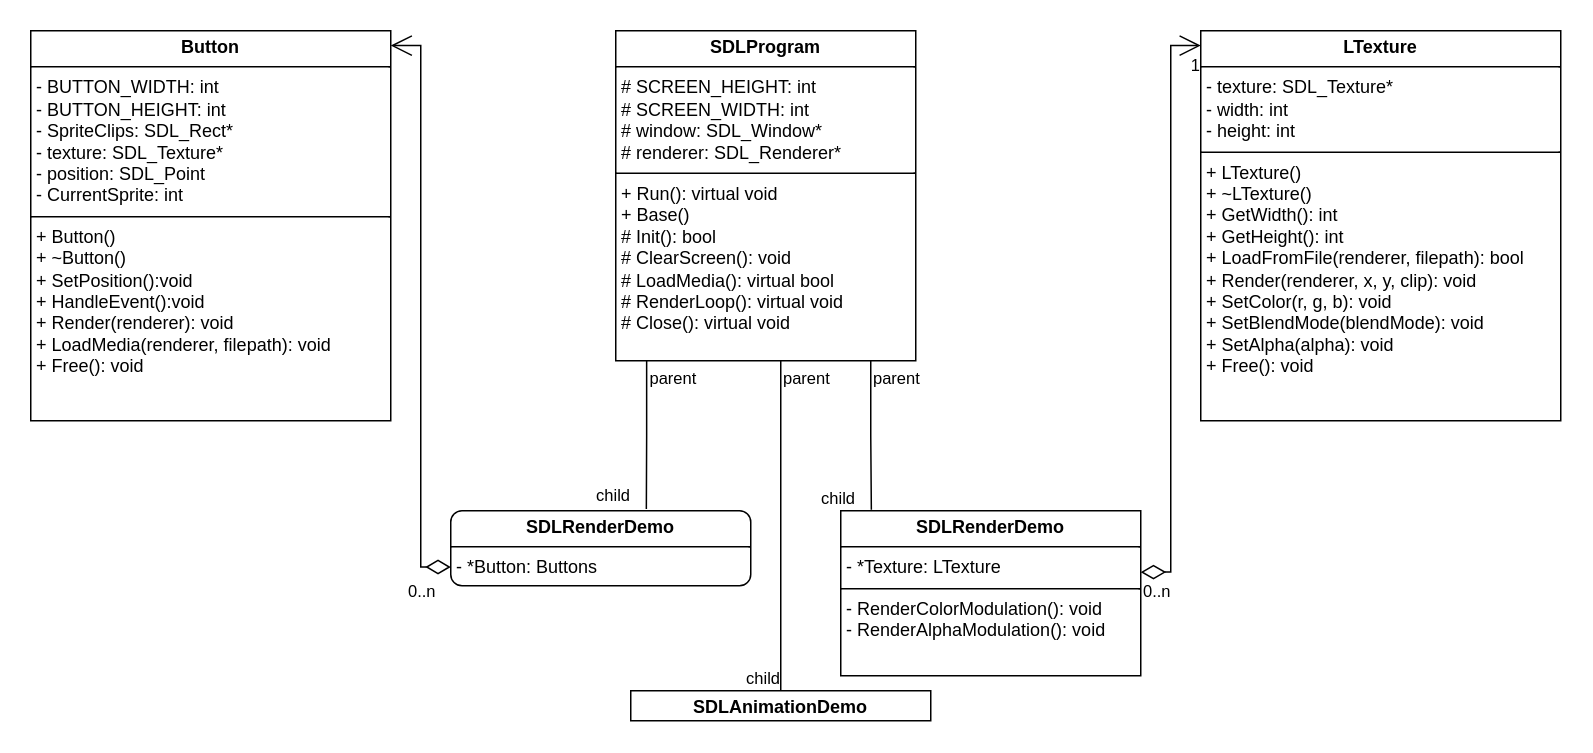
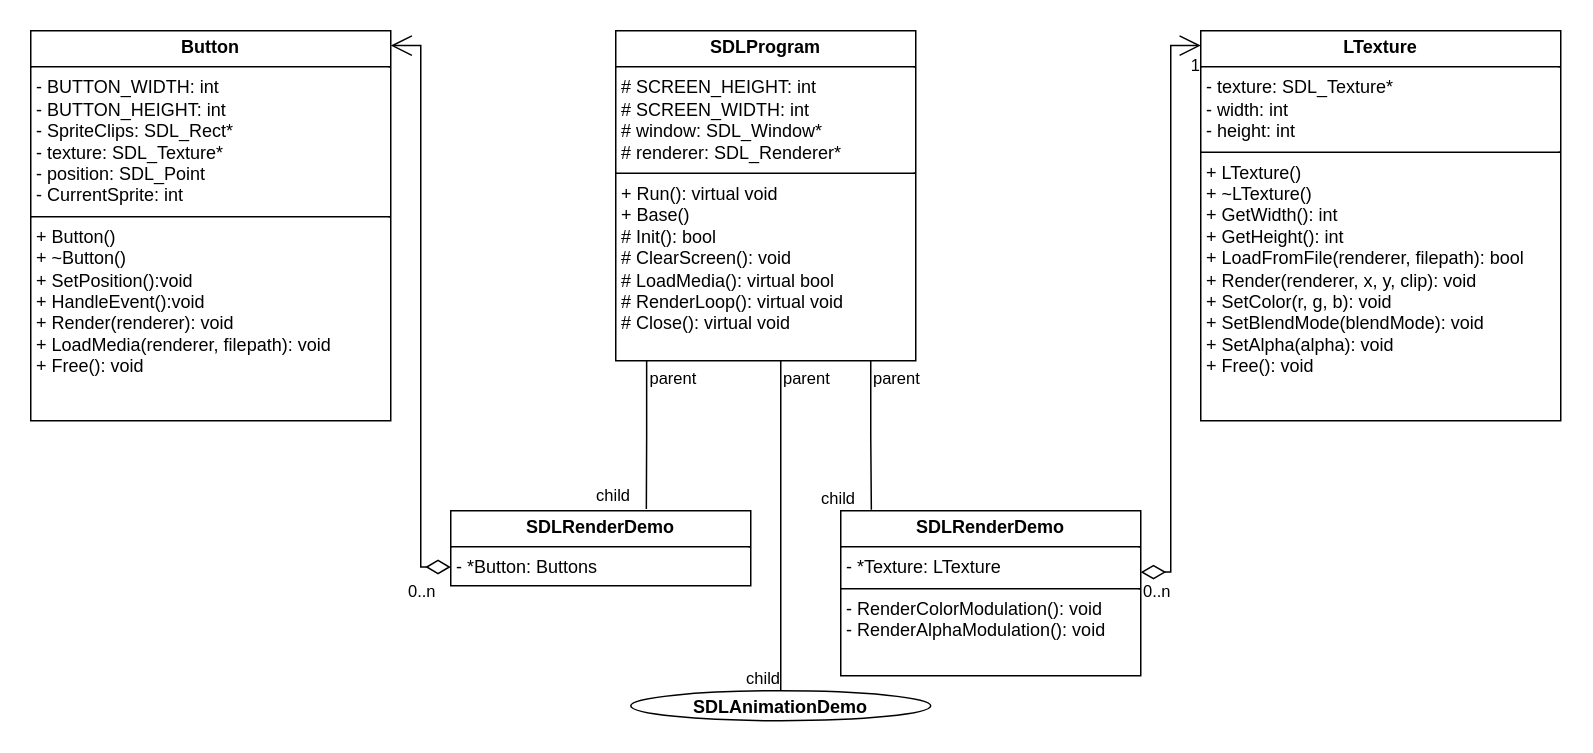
  <mxCell id="0" />
  <mxCell id="1" parent="0" />
  <mxCell id="2" value="&lt;p style=&quot;margin:0px;margin-top:4px;text-align:center;&quot;&gt;&lt;b&gt;SDLProgram&lt;/b&gt;&lt;br&gt;&lt;/p&gt;&lt;hr size=&quot;1&quot; style=&quot;border-style:solid;&quot;&gt;&lt;p style=&quot;margin:0px;margin-left:4px;&quot;&gt;# SCREEN_HEIGHT: int&lt;/p&gt;&lt;p style=&quot;margin:0px;margin-left:4px;&quot;&gt;# SCREEN_WIDTH: int&lt;/p&gt;&lt;p style=&quot;margin:0px;margin-left:4px;&quot;&gt;# window: SDL_Window*&lt;/p&gt;&lt;p style=&quot;margin:0px;margin-left:4px;&quot;&gt;# renderer: SDL_Renderer*&lt;/p&gt;&lt;hr size=&quot;1&quot; style=&quot;border-style:solid;&quot;&gt;&lt;p style=&quot;margin:0px;margin-left:4px;&quot;&gt;+ Run(): virtual void&lt;/p&gt;&lt;p style=&quot;margin:0px;margin-left:4px;&quot;&gt;+ Base()&lt;/p&gt;&lt;p style=&quot;margin:0px;margin-left:4px;&quot;&gt;# Init(): bool&lt;/p&gt;&lt;p style=&quot;margin:0px;margin-left:4px;&quot;&gt;# ClearScreen(): void&lt;/p&gt;&lt;p style=&quot;margin:0px;margin-left:4px;&quot;&gt;# LoadMedia(): virtual bool&lt;br&gt;&lt;/p&gt;&lt;p style=&quot;margin:0px;margin-left:4px;&quot;&gt;# RenderLoop(): virtual void&lt;/p&gt;&lt;p style=&quot;margin:0px;margin-left:4px;&quot;&gt;# Close(): virtual void&lt;br&gt;&lt;/p&gt;" style="verticalAlign=top;align=left;overflow=fill;html=1;whiteSpace=wrap;" parent="1" vertex="1"><mxGeometry x="410" y="20" width="200" height="220" as="geometry" /></mxCell>
  <mxCell id="3" value="&lt;p style=&quot;margin:0px;margin-top:4px;text-align:center;&quot;&gt;&lt;b&gt;SDLRenderDemo&lt;/b&gt;&lt;/p&gt;&lt;hr size=&quot;1&quot; style=&quot;border-style:solid;&quot;&gt;&lt;p style=&quot;margin:0px;margin-left:4px;&quot;&gt;- *Texture: LTexture&lt;br&gt;&lt;/p&gt;&lt;hr size=&quot;1&quot; style=&quot;border-style:solid;&quot;&gt;&lt;p style=&quot;margin:0px;margin-left:4px;&quot;&gt;- RenderColorModulation(): void&lt;/p&gt;&lt;p style=&quot;margin:0px;margin-left:4px;&quot;&gt;- RenderAlphaModulation(): void&lt;br&gt;&lt;/p&gt;" style="verticalAlign=top;align=left;overflow=fill;html=1;whiteSpace=wrap;" parent="1" vertex="1"><mxGeometry x="560" y="340" width="200" height="110" as="geometry" /></mxCell>
  <mxCell id="4" value="" style="endArrow=none;html=1;edgeStyle=orthogonalEdgeStyle;rounded=0;exitX=0.85;exitY=1;exitDx=0;exitDy=0;exitPerimeter=0;entryX=0.102;entryY=-0.006;entryDx=0;entryDy=0;entryPerimeter=0;" parent="1" source="2" target="3" edge="1"><mxGeometry relative="1" as="geometry"><mxPoint x="573" y="238" as="sourcePoint" /><mxPoint x="590" y="330" as="targetPoint" /></mxGeometry></mxCell>
  <mxCell id="5" value="parent" style="edgeLabel;resizable=0;html=1;align=left;verticalAlign=bottom;" parent="4" connectable="0" vertex="1"><mxGeometry x="-1" relative="1" as="geometry"><mxPoint y="20" as="offset" /></mxGeometry></mxCell>
  <mxCell id="6" value="child" style="edgeLabel;resizable=0;html=1;align=right;verticalAlign=bottom;" parent="4" connectable="0" vertex="1"><mxGeometry x="1" relative="1" as="geometry"><mxPoint x="-10" as="offset" /></mxGeometry></mxCell>
  <mxCell id="7" value="" style="endArrow=open;html=1;endSize=12;startArrow=diamondThin;startSize=14;startFill=0;edgeStyle=orthogonalEdgeStyle;rounded=0;exitX=1;exitY=0.372;exitDx=0;exitDy=0;exitPerimeter=0;entryX=0;entryY=0.038;entryDx=0;entryDy=0;entryPerimeter=0;" parent="1" source="3" target="10" edge="1"><mxGeometry relative="1" as="geometry"><mxPoint x="190" y="390" as="sourcePoint" /><mxPoint x="260" y="60" as="targetPoint" /></mxGeometry></mxCell>
  <mxCell id="8" value="0..n" style="edgeLabel;resizable=0;html=1;align=left;verticalAlign=top;" parent="7" connectable="0" vertex="1"><mxGeometry x="-1" relative="1" as="geometry" /></mxCell>
  <mxCell id="9" value="1" style="edgeLabel;resizable=0;html=1;align=right;verticalAlign=top;" parent="7" connectable="0" vertex="1"><mxGeometry x="1" relative="1" as="geometry" /></mxCell>
  <mxCell id="10" value="&lt;p style=&quot;margin:0px;margin-top:4px;text-align:center;&quot;&gt;&lt;b&gt;LTexture&lt;/b&gt;&lt;/p&gt;&lt;hr size=&quot;1&quot; style=&quot;border-style:solid;&quot;&gt;&lt;p style=&quot;margin:0px;margin-left:4px;&quot;&gt;- texture: SDL_Texture*&lt;/p&gt;&lt;p style=&quot;margin:0px;margin-left:4px;&quot;&gt;- width: int&lt;/p&gt;&lt;p style=&quot;margin:0px;margin-left:4px;&quot;&gt;- height: int&lt;br&gt;&lt;/p&gt;&lt;hr size=&quot;1&quot; style=&quot;border-style:solid;&quot;&gt;&lt;p style=&quot;margin:0px;margin-left:4px;&quot;&gt;+ LTexture()&lt;/p&gt;&lt;p style=&quot;margin:0px;margin-left:4px;&quot;&gt;+ ~LTexture()&lt;br&gt;&lt;/p&gt;&lt;p style=&quot;margin:0px;margin-left:4px;&quot;&gt;+ GetWidth(): int&lt;/p&gt;&lt;p style=&quot;margin:0px;margin-left:4px;&quot;&gt;+ GetHeight(): int&lt;/p&gt;&lt;p style=&quot;margin:0px;margin-left:4px;&quot;&gt;+ LoadFromFile(renderer, filepath): bool&lt;/p&gt;&lt;p style=&quot;margin:0px;margin-left:4px;&quot;&gt;+ Render(renderer, x, y, clip): void&lt;/p&gt;&lt;p style=&quot;margin:0px;margin-left:4px;&quot;&gt;+ SetColor(r, g, b): void&lt;/p&gt;&lt;p style=&quot;margin:0px;margin-left:4px;&quot;&gt;+ SetBlendMode(blendMode): void&lt;/p&gt;&lt;p style=&quot;margin:0px;margin-left:4px;&quot;&gt;+ SetAlpha(alpha): void&lt;/p&gt;&lt;p style=&quot;margin:0px;margin-left:4px;&quot;&gt;+ Free(): void &lt;br&gt;&lt;/p&gt;" style="verticalAlign=top;align=left;overflow=fill;html=1;whiteSpace=wrap;" parent="1" vertex="1"><mxGeometry x="800" y="20" width="240" height="260" as="geometry" /></mxCell>
- <mxCell id="11" value="&lt;p style=&quot;margin:0px;margin-top:4px;text-align:center;&quot;&gt;&lt;b&gt;SDLAnimationDemo&lt;/b&gt;&lt;/p&gt;&lt;hr size=&quot;1&quot; style=&quot;border-style:solid;&quot;&gt;&lt;p style=&quot;margin:0px;margin-left:4px;&quot;&gt;&lt;br&gt;&lt;/p&gt;&lt;hr size=&quot;1&quot; style=&quot;border-style:solid;&quot;&gt;" style="verticalAlign=top;align=left;overflow=fill;html=1;whiteSpace=wrap;" parent="1" vertex="1"><mxGeometry x="420" y="460" width="200" height="20" as="geometry" /></mxCell>
+ <mxCell id="11" value="&lt;p style=&quot;margin:0px;margin-top:4px;text-align:center;&quot;&gt;&lt;b&gt;SDLAnimationDemo&lt;/b&gt;&lt;/p&gt;&lt;hr size=&quot;1&quot; style=&quot;border-style:solid;&quot;&gt;&lt;p style=&quot;margin:0px;margin-left:4px;&quot;&gt;&lt;br&gt;&lt;/p&gt;&lt;hr size=&quot;1&quot; style=&quot;border-style:solid;&quot;&gt;" style="ellipse;verticalAlign=top;align=left;overflow=fill;html=1;whiteSpace=wrap;" parent="1" vertex="1"><mxGeometry x="420" y="460" width="200" height="20" as="geometry" /></mxCell>
  <mxCell id="12" value="" style="endArrow=none;html=1;edgeStyle=orthogonalEdgeStyle;rounded=0;entryX=0.5;entryY=0;entryDx=0;entryDy=0;exitX=0.55;exitY=1;exitDx=0;exitDy=0;exitPerimeter=0;" parent="1" source="2" target="11" edge="1"><mxGeometry relative="1" as="geometry"><mxPoint x="520" y="250" as="sourcePoint" /><mxPoint x="670" y="350" as="targetPoint" /></mxGeometry></mxCell>
  <mxCell id="13" value="parent" style="edgeLabel;resizable=0;html=1;align=left;verticalAlign=bottom;" parent="12" connectable="0" vertex="1"><mxGeometry x="-1" relative="1" as="geometry"><mxPoint y="20" as="offset" /></mxGeometry></mxCell>
  <mxCell id="14" value="child" style="edgeLabel;resizable=0;html=1;align=right;verticalAlign=bottom;" parent="12" connectable="0" vertex="1"><mxGeometry x="1" relative="1" as="geometry" /></mxCell>
- <mxCell id="15" value="&lt;p style=&quot;margin:0px;margin-top:4px;text-align:center;&quot;&gt;&lt;b&gt;SDLRenderDemo&lt;/b&gt;&lt;/p&gt;&lt;hr size=&quot;1&quot; style=&quot;border-style:solid;&quot;&gt;&lt;p style=&quot;margin:0px;margin-left:4px;&quot;&gt;- *Button: Buttons&lt;br&gt;&lt;/p&gt;&lt;hr size=&quot;1&quot; style=&quot;border-style:solid;&quot;&gt;" style="verticalAlign=top;align=left;overflow=fill;html=1;whiteSpace=wrap;rounded=1;" parent="1" vertex="1"><mxGeometry x="300" y="340" width="200" height="50" as="geometry" /></mxCell>
+ <mxCell id="15" value="&lt;p style=&quot;margin:0px;margin-top:4px;text-align:center;&quot;&gt;&lt;b&gt;SDLRenderDemo&lt;/b&gt;&lt;/p&gt;&lt;hr size=&quot;1&quot; style=&quot;border-style:solid;&quot;&gt;&lt;p style=&quot;margin:0px;margin-left:4px;&quot;&gt;- *Button: Buttons&lt;br&gt;&lt;/p&gt;&lt;hr size=&quot;1&quot; style=&quot;border-style:solid;&quot;&gt;" style="verticalAlign=top;align=left;overflow=fill;html=1;whiteSpace=wrap;" parent="1" vertex="1"><mxGeometry x="300" y="340" width="200" height="50" as="geometry" /></mxCell>
  <mxCell id="16" value="" style="endArrow=none;html=1;edgeStyle=orthogonalEdgeStyle;rounded=0;exitX=0.103;exitY=0.998;exitDx=0;exitDy=0;exitPerimeter=0;entryX=0.652;entryY=-0.024;entryDx=0;entryDy=0;entryPerimeter=0;" parent="1" source="2" target="15" edge="1"><mxGeometry relative="1" as="geometry"><mxPoint x="480" y="248" as="sourcePoint" /><mxPoint x="440" y="310" as="targetPoint" /></mxGeometry></mxCell>
  <mxCell id="17" value="parent" style="edgeLabel;resizable=0;html=1;align=left;verticalAlign=bottom;" parent="16" connectable="0" vertex="1"><mxGeometry x="-1" relative="1" as="geometry"><mxPoint y="20" as="offset" /></mxGeometry></mxCell>
  <mxCell id="18" value="child" style="edgeLabel;resizable=0;html=1;align=right;verticalAlign=bottom;" parent="16" connectable="0" vertex="1"><mxGeometry x="1" relative="1" as="geometry"><mxPoint x="-10" as="offset" /></mxGeometry></mxCell>
  <mxCell id="19" value="" style="endArrow=open;html=1;endSize=12;startArrow=diamondThin;startSize=14;startFill=0;edgeStyle=orthogonalEdgeStyle;rounded=0;exitX=0;exitY=0.75;exitDx=0;exitDy=0;entryX=1;entryY=0.038;entryDx=0;entryDy=0;entryPerimeter=0;" parent="1" source="15" target="22" edge="1"><mxGeometry relative="1" as="geometry"><mxPoint x="770" y="391" as="sourcePoint" /><mxPoint x="290" y="30" as="targetPoint" /></mxGeometry></mxCell>
  <mxCell id="20" value="0..n" style="edgeLabel;resizable=0;html=1;align=left;verticalAlign=top;" parent="19" connectable="0" vertex="1"><mxGeometry x="-1" relative="1" as="geometry"><mxPoint x="-30" y="3" as="offset" /></mxGeometry></mxCell>
  <mxCell id="21" value="1" style="edgeLabel;resizable=0;html=1;align=right;verticalAlign=top;" parent="19" connectable="0" vertex="1"><mxGeometry x="1" relative="1" as="geometry" /></mxCell>
  <mxCell id="22" value="&lt;p style=&quot;margin:0px;margin-top:4px;text-align:center;&quot;&gt;&lt;b&gt;Button&lt;/b&gt;&lt;/p&gt;&lt;hr size=&quot;1&quot; style=&quot;border-style:solid;&quot;&gt;&lt;p style=&quot;margin:0px;margin-left:4px;&quot;&gt;- BUTTON_WIDTH: int&lt;/p&gt;&lt;p style=&quot;margin:0px;margin-left:4px;&quot;&gt;- BUTTON_HEIGHT: int&lt;/p&gt;&lt;p style=&quot;margin:0px;margin-left:4px;&quot;&gt;- SpriteClips: SDL_Rect*&lt;br&gt;&lt;/p&gt;&lt;p style=&quot;margin:0px;margin-left:4px;&quot;&gt;- texture: SDL_Texture*&lt;/p&gt;&lt;p style=&quot;margin:0px;margin-left:4px;&quot;&gt;- position: SDL_Point&lt;br&gt;&lt;/p&gt;&lt;p style=&quot;margin:0px;margin-left:4px;&quot;&gt;- CurrentSprite: int&lt;br&gt;&lt;/p&gt;&lt;hr size=&quot;1&quot; style=&quot;border-style:solid;&quot;&gt;&lt;p style=&quot;margin:0px;margin-left:4px;&quot;&gt;+ Button()&lt;/p&gt;&lt;p style=&quot;margin:0px;margin-left:4px;&quot;&gt;+ ~Button()&lt;br&gt;&lt;/p&gt;&lt;p style=&quot;margin:0px;margin-left:4px;&quot;&gt;+ SetPosition():void&lt;/p&gt;&lt;p style=&quot;margin:0px;margin-left:4px;&quot;&gt;+ HandleEvent():void&lt;/p&gt;&lt;p style=&quot;margin:0px;margin-left:4px;&quot;&gt;+ Render(renderer): void&lt;/p&gt;&lt;p style=&quot;margin:0px;margin-left:4px;&quot;&gt;+ LoadMedia(renderer, filepath): void&lt;/p&gt;&lt;p style=&quot;margin:0px;margin-left:4px;&quot;&gt;+ Free(): void &lt;br&gt;&lt;/p&gt;" style="verticalAlign=top;align=left;overflow=fill;html=1;whiteSpace=wrap;" parent="1" vertex="1"><mxGeometry x="20" y="20" width="240" height="260" as="geometry" /></mxCell>
